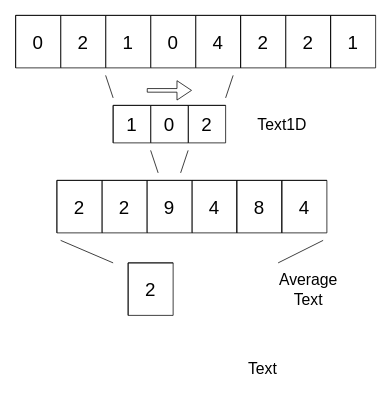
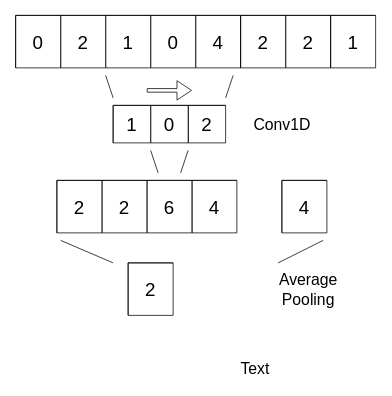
  <mxCell id="0" />
  <mxCell id="1" parent="0" />
  <mxCell id="2" value="2" style="shape=cube;whiteSpace=wrap;html=1;boundedLbl=1;backgroundOutline=1;darkOpacity=0.05;darkOpacity2=0.1;size=0;fontSize=25;" parent="1" vertex="1"><mxGeometry x="250" y="140" width="50" height="50" as="geometry" /></mxCell>
  <mxCell id="3" value="0" style="shape=cube;whiteSpace=wrap;html=1;boundedLbl=1;backgroundOutline=1;darkOpacity=0.05;darkOpacity2=0.1;size=0;fontSize=25;" parent="1" vertex="1"><mxGeometry x="200" y="140" width="50" height="50" as="geometry" /></mxCell>
  <mxCell id="4" value="1" style="shape=cube;whiteSpace=wrap;html=1;boundedLbl=1;backgroundOutline=1;darkOpacity=0.05;darkOpacity2=0.1;size=0;fontSize=25;" parent="1" vertex="1"><mxGeometry x="150" y="140" width="50" height="50" as="geometry" /></mxCell>
  <mxCell id="5" value="4" style="shape=cube;whiteSpace=wrap;html=1;boundedLbl=1;backgroundOutline=1;darkOpacity=0.05;darkOpacity2=0.1;size=0;fontSize=25;" parent="1" vertex="1"><mxGeometry x="260" y="20" width="60" height="70" as="geometry" /></mxCell>
  <mxCell id="6" value="0" style="shape=cube;whiteSpace=wrap;html=1;boundedLbl=1;backgroundOutline=1;darkOpacity=0.05;darkOpacity2=0.1;size=0;fontSize=25;" parent="1" vertex="1"><mxGeometry x="200" y="20" width="60" height="70" as="geometry" /></mxCell>
  <mxCell id="7" value="1" style="shape=cube;whiteSpace=wrap;html=1;boundedLbl=1;backgroundOutline=1;darkOpacity=0.05;darkOpacity2=0.1;size=0;fontSize=25;" parent="1" vertex="1"><mxGeometry x="140" y="20" width="60" height="70" as="geometry" /></mxCell>
  <mxCell id="8" value="2" style="shape=cube;whiteSpace=wrap;html=1;boundedLbl=1;backgroundOutline=1;darkOpacity=0.05;darkOpacity2=0.1;size=0;fontSize=25;" parent="1" vertex="1"><mxGeometry x="80" y="20" width="60" height="70" as="geometry" /></mxCell>
  <mxCell id="9" value="0" style="shape=cube;whiteSpace=wrap;html=1;boundedLbl=1;backgroundOutline=1;darkOpacity=0.05;darkOpacity2=0.1;size=0;fontSize=25;" parent="1" vertex="1"><mxGeometry x="20" y="20" width="60" height="70" as="geometry" /></mxCell>
  <mxCell id="10" value="2" style="shape=cube;whiteSpace=wrap;html=1;boundedLbl=1;backgroundOutline=1;darkOpacity=0.05;darkOpacity2=0.1;size=0;fontSize=25;" parent="1" vertex="1"><mxGeometry x="380" y="20" width="60" height="70" as="geometry" /></mxCell>
  <mxCell id="11" value="2" style="shape=cube;whiteSpace=wrap;html=1;boundedLbl=1;backgroundOutline=1;darkOpacity=0.05;darkOpacity2=0.1;size=0;fontSize=25;" parent="1" vertex="1"><mxGeometry x="320" y="20" width="60" height="70" as="geometry" /></mxCell>
  <mxCell id="12" value="4" style="shape=cube;whiteSpace=wrap;html=1;boundedLbl=1;backgroundOutline=1;darkOpacity=0.05;darkOpacity2=0.1;size=0;fontSize=25;" parent="1" vertex="1"><mxGeometry x="255" y="240" width="60" height="70" as="geometry" /></mxCell>
- <mxCell id="13" value="9" style="shape=cube;whiteSpace=wrap;html=1;boundedLbl=1;backgroundOutline=1;darkOpacity=0.05;darkOpacity2=0.1;size=0;fontSize=25;" parent="1" vertex="1"><mxGeometry x="195" y="240" width="60" height="70" as="geometry" /></mxCell>
+ <mxCell id="13" value="6" style="shape=cube;whiteSpace=wrap;html=1;boundedLbl=1;backgroundOutline=1;darkOpacity=0.05;darkOpacity2=0.1;size=0;fontSize=25;" parent="1" vertex="1"><mxGeometry x="195" y="240" width="60" height="70" as="geometry" /></mxCell>
  <mxCell id="14" value="2" style="shape=cube;whiteSpace=wrap;html=1;boundedLbl=1;backgroundOutline=1;darkOpacity=0.05;darkOpacity2=0.1;size=0;fontSize=25;" parent="1" vertex="1"><mxGeometry x="135" y="240" width="60" height="70" as="geometry" /></mxCell>
  <mxCell id="15" value="2" style="shape=cube;whiteSpace=wrap;html=1;boundedLbl=1;backgroundOutline=1;darkOpacity=0.05;darkOpacity2=0.1;size=0;fontSize=25;" parent="1" vertex="1"><mxGeometry x="75" y="240" width="60" height="70" as="geometry" /></mxCell>
- <mxCell id="16" value="8" style="shape=cube;whiteSpace=wrap;html=1;boundedLbl=1;backgroundOutline=1;darkOpacity=0.05;darkOpacity2=0.1;size=0;fontSize=25;" parent="1" vertex="1"><mxGeometry x="315" y="240" width="60" height="70" as="geometry" /></mxCell>
  <mxCell id="17" value="" style="endArrow=none;html=1;fontSize=25;" parent="1" edge="1"><mxGeometry width="50" height="50" relative="1" as="geometry"><mxPoint x="150" y="130" as="sourcePoint" /><mxPoint x="140" y="100" as="targetPoint" /></mxGeometry></mxCell>
  <mxCell id="18" value="" style="endArrow=none;html=1;fontSize=25;" parent="1" edge="1"><mxGeometry width="50" height="50" relative="1" as="geometry"><mxPoint x="300" y="130" as="sourcePoint" /><mxPoint x="310" y="100" as="targetPoint" /></mxGeometry></mxCell>
  <mxCell id="19" value="" style="endArrow=none;html=1;fontSize=25;" parent="1" edge="1"><mxGeometry width="50" height="50" relative="1" as="geometry"><mxPoint x="210" y="230" as="sourcePoint" /><mxPoint x="200" y="200" as="targetPoint" /></mxGeometry></mxCell>
  <mxCell id="20" value="" style="endArrow=none;html=1;fontSize=25;" parent="1" edge="1"><mxGeometry width="50" height="50" relative="1" as="geometry"><mxPoint x="240" y="230" as="sourcePoint" /><mxPoint x="250" y="200" as="targetPoint" /></mxGeometry></mxCell>
  <mxCell id="21" value="" style="shape=flexArrow;endArrow=classic;html=1;fontSize=25;width=4.828;endSize=6.124;" parent="1" edge="1"><mxGeometry width="50" height="50" relative="1" as="geometry"><mxPoint x="195" y="120" as="sourcePoint" /><mxPoint x="255" y="120" as="targetPoint" /></mxGeometry></mxCell>
  <mxCell id="22" value="2" style="shape=cube;whiteSpace=wrap;html=1;boundedLbl=1;backgroundOutline=1;darkOpacity=0.05;darkOpacity2=0.1;size=0;fontSize=25;" vertex="1" parent="1"><mxGeometry x="170" y="350" width="60" height="70" as="geometry" /></mxCell>
  <mxCell id="23" value="1" style="shape=cube;whiteSpace=wrap;html=1;boundedLbl=1;backgroundOutline=1;darkOpacity=0.05;darkOpacity2=0.1;size=0;fontSize=25;" vertex="1" parent="1"><mxGeometry x="440" y="20" width="60" height="70" as="geometry" /></mxCell>
  <mxCell id="24" value="4" style="shape=cube;whiteSpace=wrap;html=1;boundedLbl=1;backgroundOutline=1;darkOpacity=0.05;darkOpacity2=0.1;size=0;fontSize=25;" vertex="1" parent="1"><mxGeometry x="375" y="240" width="60" height="70" as="geometry" /></mxCell>
  <mxCell id="25" value="" style="endArrow=none;html=1;fontSize=25;" edge="1" parent="1"><mxGeometry width="50" height="50" relative="1" as="geometry"><mxPoint x="150" y="350" as="sourcePoint" /><mxPoint x="80" y="320" as="targetPoint" /></mxGeometry></mxCell>
  <mxCell id="26" value="" style="endArrow=none;html=1;fontSize=25;" edge="1" parent="1"><mxGeometry width="50" height="50" relative="1" as="geometry"><mxPoint x="370" y="350" as="sourcePoint" /><mxPoint x="430" y="320" as="targetPoint" /></mxGeometry></mxCell>
- <mxCell id="27" value="Text1D" style="text;html=1;align=center;verticalAlign=middle;resizable=0;points=[];autosize=1;fontSize=21;" vertex="1" parent="1"><mxGeometry x="330" y="150" width="90" height="30" as="geometry" /></mxCell>
- <mxCell id="28" value="Average&lt;br&gt;Text" style="text;html=1;align=center;verticalAlign=middle;resizable=0;points=[];autosize=1;fontSize=21;" vertex="1" parent="1"><mxGeometry x="365" y="355" width="90" height="60" as="geometry" /></mxCell>
- <mxCell id="29" value="Text" style="text;html=1;align=center;verticalAlign=middle;resizable=0;points=[];autosize=1;fontSize=21;" vertex="1" parent="1"><mxGeometry x="324" y="476" width="50" height="30" as="geometry" /></mxCell>
+ <mxCell id="27" value="Conv1D" style="text;html=1;align=center;verticalAlign=middle;resizable=0;points=[];autosize=1;fontSize=21;" vertex="1" parent="1"><mxGeometry x="330" y="150" width="90" height="30" as="geometry" /></mxCell>
+ <mxCell id="28" value="Average&lt;br&gt;Pooling" style="text;html=1;align=center;verticalAlign=middle;resizable=0;points=[];autosize=1;fontSize=21;" vertex="1" parent="1"><mxGeometry x="365" y="355" width="90" height="60" as="geometry" /></mxCell>
+ <mxCell id="29" value="Text" style="text;html=1;align=center;verticalAlign=middle;resizable=0;points=[];autosize=1;fontSize=21;" vertex="1" parent="1"><mxGeometry x="314" y="476" width="50" height="30" as="geometry" /></mxCell>
